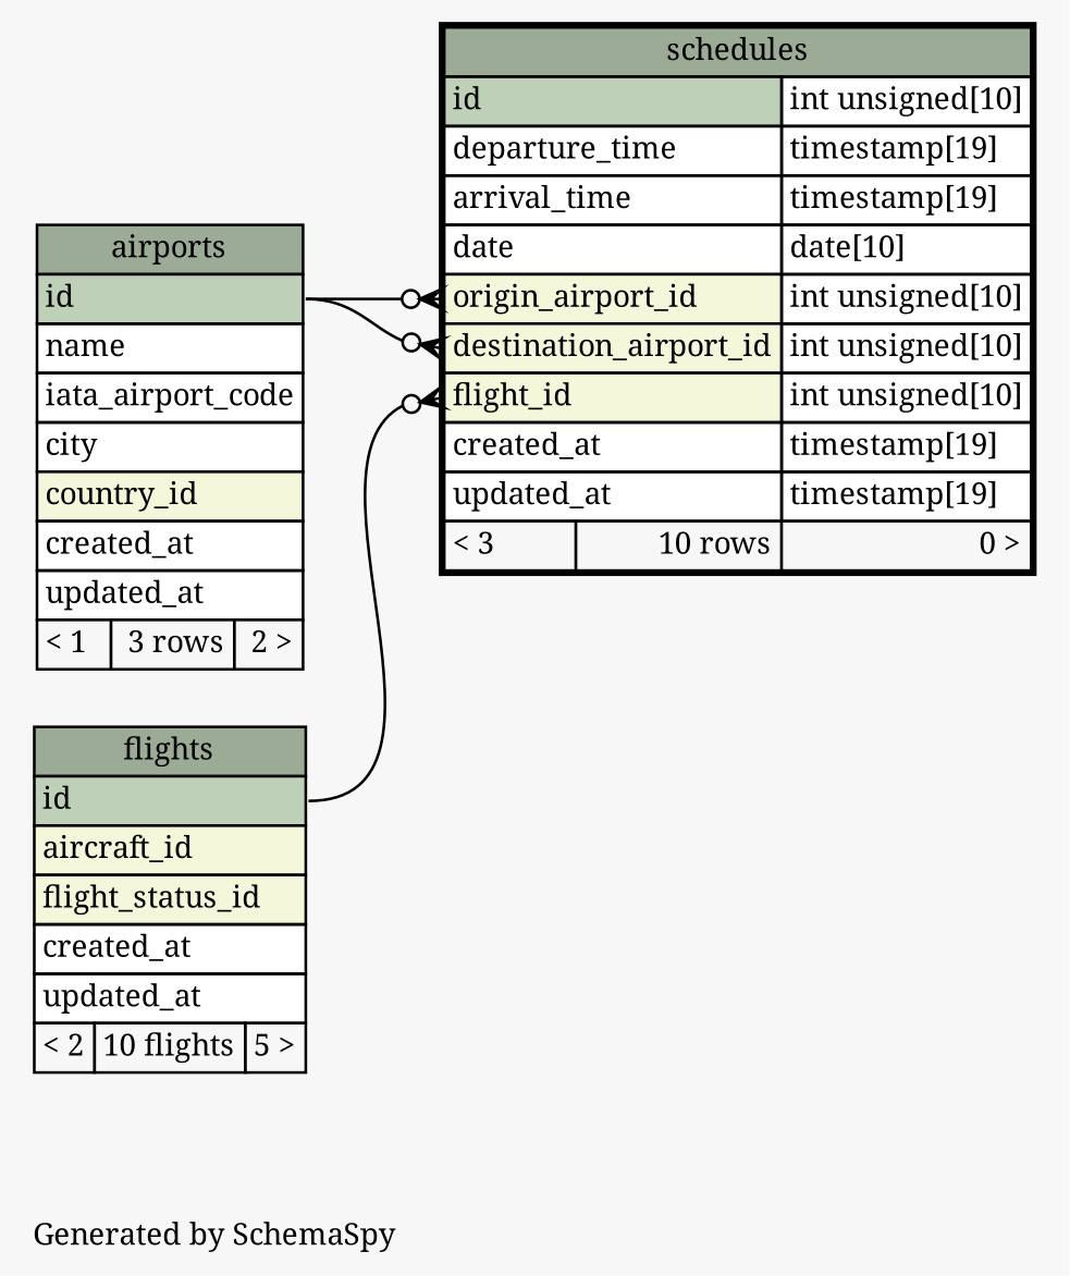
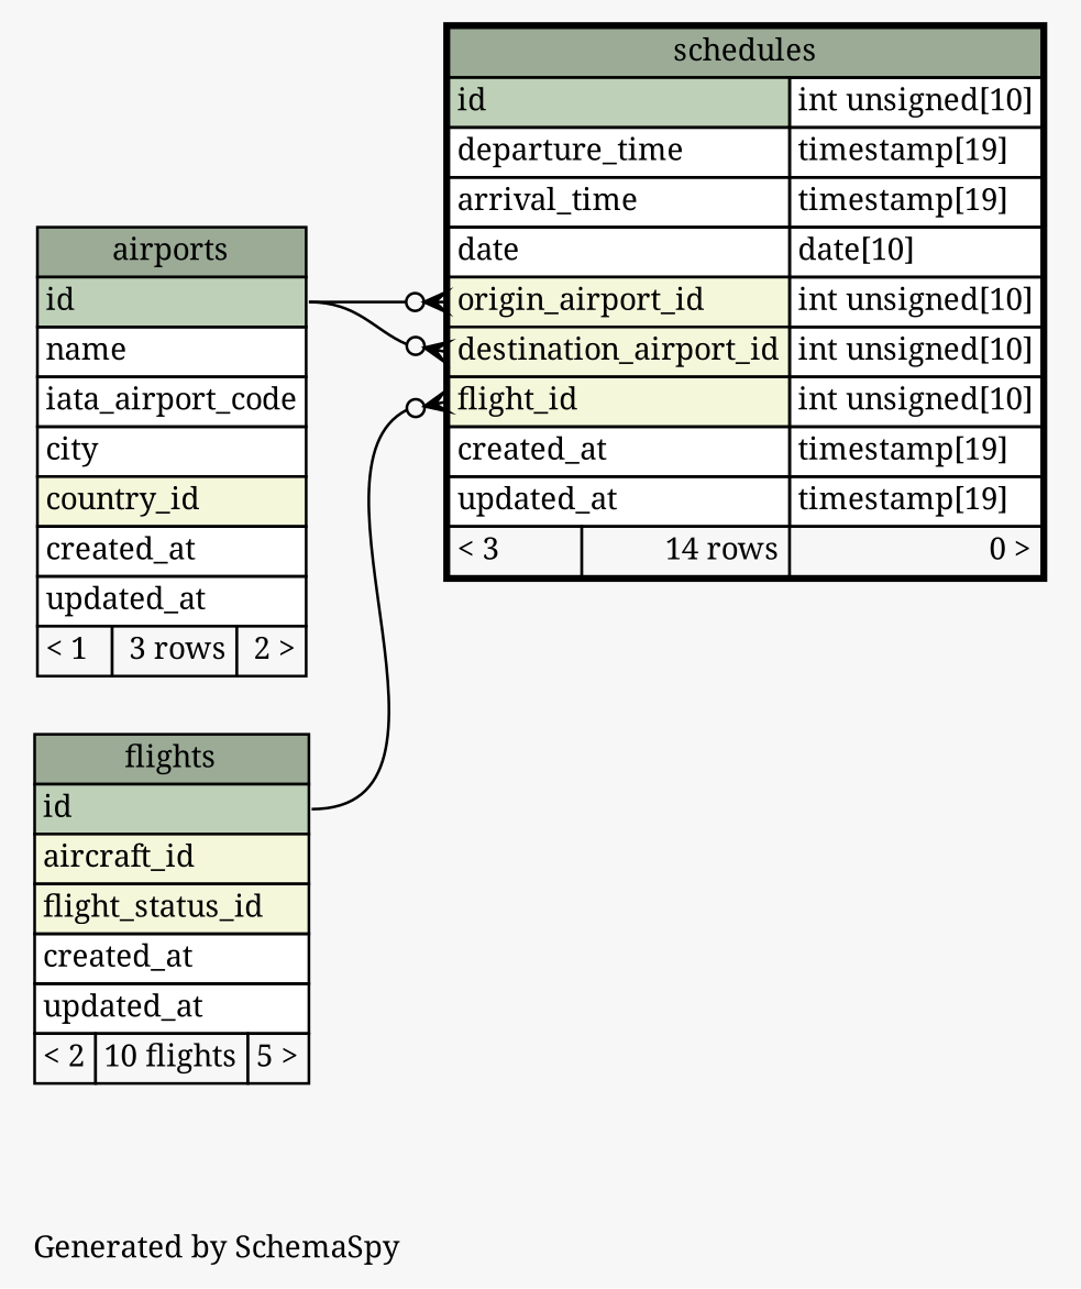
  digraph {
    bgcolor="#f7f7f7"
    fontname="Noto Serif"
    fontsize=11
    label="\nGenerated by SchemaSpy"
    labeljust=l
    nodesep=0.18
    rankdir=RL
    ranksep=0.46
    node [fontname="Noto Serif" fontsize=11 shape=plaintext]
    edge [arrowhead=none arrowsize=0.8 arrowtail=crowodot dir=back fontname="Noto Serif" headport="id:e"]
-   n1 [label=<     <TABLE BORDER="2" CELLBORDER="1" CELLSPACING="0" BGCOLOR="#ffffff">       <TR><TD COLSPAN="3" BGCOLOR="#9bab96" ALIGN="CENTER">schedules</TD></TR>       <TR><TD PORT="id" COLSPAN="2" BGCOLOR="#bed1b8" ALIGN="LEFT">id</TD><TD PORT="id.type" ALIGN="LEFT">int unsigned[10]</TD></TR>       <TR><TD PORT="departure_time" COLSPAN="2" ALIGN="LEFT">departure_time</TD><TD PORT="departure_time.type" ALIGN="LEFT">timestamp[19]</TD></TR>       <TR><TD PORT="arrival_time" COLSPAN="2" ALIGN="LEFT">arrival_time</TD><TD PORT="arrival_time.type" ALIGN="LEFT">timestamp[19]</TD></TR>       <TR><TD PORT="date" COLSPAN="2" ALIGN="LEFT">date</TD><TD PORT="date.type" ALIGN="LEFT">date[10]</TD></TR>       <TR><TD PORT="origin_airport_id" COLSPAN="2" BGCOLOR="#f4f7da" ALIGN="LEFT">origin_airport_id</TD><TD PORT="origin_airport_id.type" ALIGN="LEFT">int unsigned[10]</TD></TR>       <TR><TD PORT="destination_airport_id" COLSPAN="2" BGCOLOR="#f4f7da" ALIGN="LEFT">destination_airport_id</TD><TD PORT="destination_airport_id.type" ALIGN="LEFT">int unsigned[10]</TD></TR>       <TR><TD PORT="flight_id" COLSPAN="2" BGCOLOR="#f4f7da" ALIGN="LEFT">flight_id</TD><TD PORT="flight_id.type" ALIGN="LEFT">int unsigned[10]</TD></TR>       <TR><TD PORT="created_at" COLSPAN="2" ALIGN="LEFT">created_at</TD><TD PORT="created_at.type" ALIGN="LEFT">timestamp[19]</TD></TR>       <TR><TD PORT="updated_at" COLSPAN="2" ALIGN="LEFT">updated_at</TD><TD PORT="updated_at.type" ALIGN="LEFT">timestamp[19]</TD></TR>       <TR><TD ALIGN="LEFT" BGCOLOR="#f7f7f7">&lt; 3</TD><TD ALIGN="RIGHT" BGCOLOR="#f7f7f7">10 rows</TD><TD ALIGN="RIGHT" BGCOLOR="#f7f7f7">0 &gt;</TD></TR>     </TABLE>>]
+   n1 [label=<     <TABLE BORDER="2" CELLBORDER="1" CELLSPACING="0" BGCOLOR="#ffffff">       <TR><TD COLSPAN="3" BGCOLOR="#9bab96" ALIGN="CENTER">schedules</TD></TR>       <TR><TD PORT="id" COLSPAN="2" BGCOLOR="#bed1b8" ALIGN="LEFT">id</TD><TD PORT="id.type" ALIGN="LEFT">int unsigned[10]</TD></TR>       <TR><TD PORT="departure_time" COLSPAN="2" ALIGN="LEFT">departure_time</TD><TD PORT="departure_time.type" ALIGN="LEFT">timestamp[19]</TD></TR>       <TR><TD PORT="arrival_time" COLSPAN="2" ALIGN="LEFT">arrival_time</TD><TD PORT="arrival_time.type" ALIGN="LEFT">timestamp[19]</TD></TR>       <TR><TD PORT="date" COLSPAN="2" ALIGN="LEFT">date</TD><TD PORT="date.type" ALIGN="LEFT">date[10]</TD></TR>       <TR><TD PORT="origin_airport_id" COLSPAN="2" BGCOLOR="#f4f7da" ALIGN="LEFT">origin_airport_id</TD><TD PORT="origin_airport_id.type" ALIGN="LEFT">int unsigned[10]</TD></TR>       <TR><TD PORT="destination_airport_id" COLSPAN="2" BGCOLOR="#f4f7da" ALIGN="LEFT">destination_airport_id</TD><TD PORT="destination_airport_id.type" ALIGN="LEFT">int unsigned[10]</TD></TR>       <TR><TD PORT="flight_id" COLSPAN="2" BGCOLOR="#f4f7da" ALIGN="LEFT">flight_id</TD><TD PORT="flight_id.type" ALIGN="LEFT">int unsigned[10]</TD></TR>       <TR><TD PORT="created_at" COLSPAN="2" ALIGN="LEFT">created_at</TD><TD PORT="created_at.type" ALIGN="LEFT">timestamp[19]</TD></TR>       <TR><TD PORT="updated_at" COLSPAN="2" ALIGN="LEFT">updated_at</TD><TD PORT="updated_at.type" ALIGN="LEFT">timestamp[19]</TD></TR>       <TR><TD ALIGN="LEFT" BGCOLOR="#f7f7f7">&lt; 3</TD><TD ALIGN="RIGHT" BGCOLOR="#f7f7f7">14 rows</TD><TD ALIGN="RIGHT" BGCOLOR="#f7f7f7">0 &gt;</TD></TR>     </TABLE>>]
    n2 [label=<     <TABLE BORDER="0" CELLBORDER="1" CELLSPACING="0" BGCOLOR="#ffffff">       <TR><TD COLSPAN="3" BGCOLOR="#9bab96" ALIGN="CENTER">airports</TD></TR>       <TR><TD PORT="id" COLSPAN="3" BGCOLOR="#bed1b8" ALIGN="LEFT">id</TD></TR>       <TR><TD PORT="name" COLSPAN="3" ALIGN="LEFT">name</TD></TR>       <TR><TD PORT="iata_airport_code" COLSPAN="3" ALIGN="LEFT">iata_airport_code</TD></TR>       <TR><TD PORT="city" COLSPAN="3" ALIGN="LEFT">city</TD></TR>       <TR><TD PORT="country_id" COLSPAN="3" BGCOLOR="#f4f7da" ALIGN="LEFT">country_id</TD></TR>       <TR><TD PORT="created_at" COLSPAN="3" ALIGN="LEFT">created_at</TD></TR>       <TR><TD PORT="updated_at" COLSPAN="3" ALIGN="LEFT">updated_at</TD></TR>       <TR><TD ALIGN="LEFT" BGCOLOR="#f7f7f7">&lt; 1</TD><TD ALIGN="RIGHT" BGCOLOR="#f7f7f7">3 rows</TD><TD ALIGN="RIGHT" BGCOLOR="#f7f7f7">2 &gt;</TD></TR>     </TABLE>>]
    n3 [label=<     <TABLE BORDER="0" CELLBORDER="1" CELLSPACING="0" BGCOLOR="#ffffff">       <TR><TD COLSPAN="3" BGCOLOR="#9bab96" ALIGN="CENTER">flights</TD></TR>       <TR><TD PORT="id" COLSPAN="3" BGCOLOR="#bed1b8" ALIGN="LEFT">id</TD></TR>       <TR><TD PORT="aircraft_id" COLSPAN="3" BGCOLOR="#f4f7da" ALIGN="LEFT">aircraft_id</TD></TR>       <TR><TD PORT="flight_status_id" COLSPAN="3" BGCOLOR="#f4f7da" ALIGN="LEFT">flight_status_id</TD></TR>       <TR><TD PORT="created_at" COLSPAN="3" ALIGN="LEFT">created_at</TD></TR>       <TR><TD PORT="updated_at" COLSPAN="3" ALIGN="LEFT">updated_at</TD></TR>       <TR><TD ALIGN="LEFT" BGCOLOR="#f7f7f7">&lt; 2</TD><TD ALIGN="RIGHT" BGCOLOR="#f7f7f7">10 flights</TD><TD ALIGN="RIGHT" BGCOLOR="#f7f7f7">5 &gt;</TD></TR>     </TABLE>>]
    n1 -> n2 [tailport="destination_airport_id:w"]
    n1 -> n2 [tailport="origin_airport_id:w"]
    n1 -> n3 [tailport="flight_id:w"]
  }
